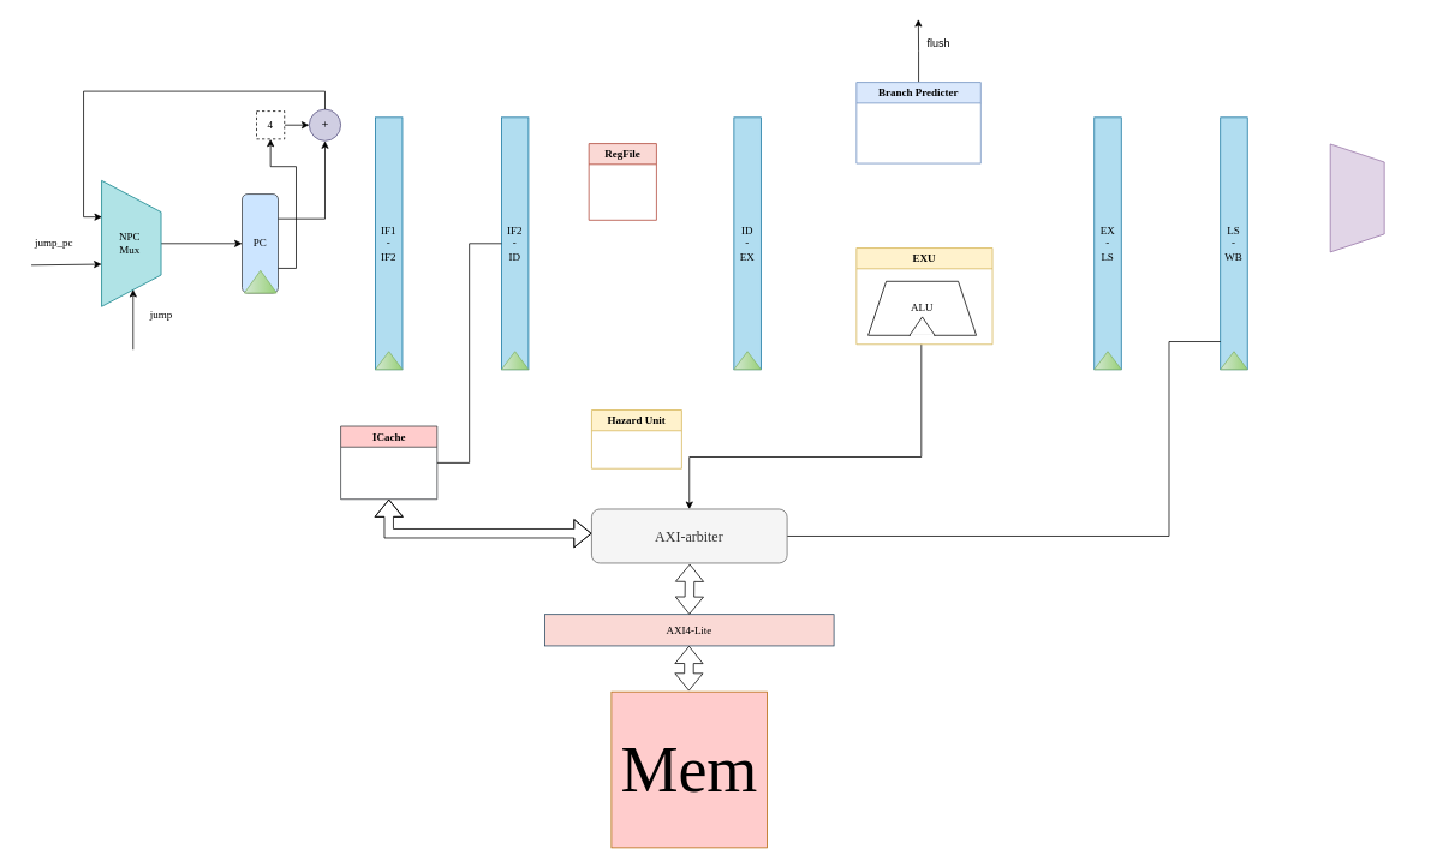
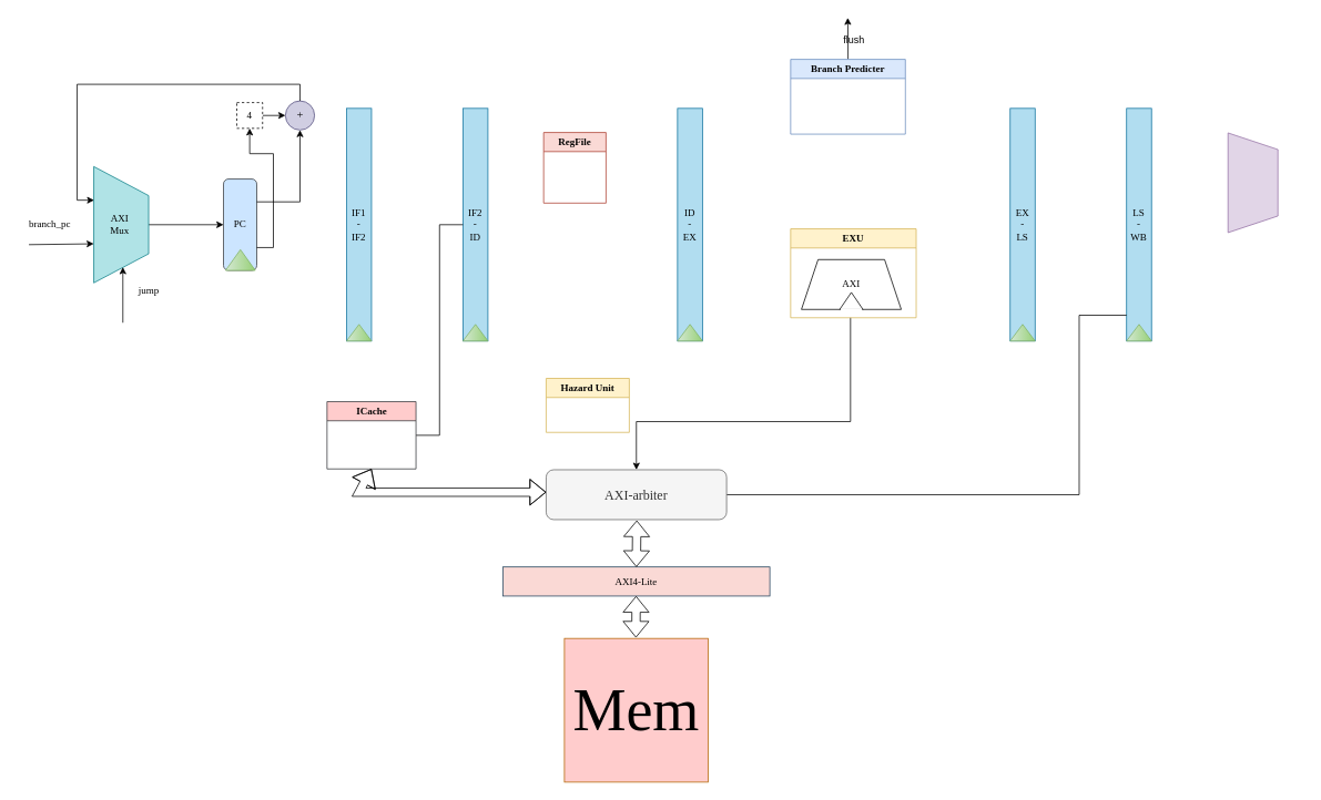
  <mxCell id="0" />
  <mxCell id="1" parent="0" />
  <mxCell id="2" value="IF1&lt;div&gt;-&lt;/div&gt;&lt;div&gt;IF2&lt;/div&gt;" style="rounded=0;whiteSpace=wrap;html=1;fillColor=#b1ddf0;strokeColor=#10739e;fontFamily=Comic Sans MS;" vertex="1" parent="1"><mxGeometry x="416" y="130" width="30" height="280" as="geometry" /></mxCell>
  <mxCell id="3" value="" style="triangle;whiteSpace=wrap;html=1;rotation=-90;fillColor=#d5e8d4;strokeColor=#82b366;gradientColor=#97d077;fontFamily=Comic Sans MS;" vertex="1" parent="1"><mxGeometry x="421" y="385" width="20" height="30" as="geometry" /></mxCell>
  <mxCell id="4" value="IF2&lt;div&gt;-&lt;/div&gt;&lt;div&gt;ID&lt;/div&gt;" style="rounded=0;whiteSpace=wrap;html=1;fillColor=#b1ddf0;strokeColor=#10739e;fontFamily=Comic Sans MS;" vertex="1" parent="1"><mxGeometry x="556" y="130" width="30" height="280" as="geometry" /></mxCell>
  <mxCell id="5" value="" style="triangle;whiteSpace=wrap;html=1;rotation=-90;fillColor=#d5e8d4;strokeColor=#82b366;gradientColor=#97d077;fontFamily=Comic Sans MS;" vertex="1" parent="1"><mxGeometry x="561" y="385" width="20" height="30" as="geometry" /></mxCell>
  <mxCell id="6" style="edgeStyle=orthogonalEdgeStyle;rounded=0;orthogonalLoop=1;jettySize=auto;html=1;entryX=0.5;entryY=0;entryDx=0;entryDy=0;fontFamily=Comic Sans MS;" edge="1" parent="1" target="41"><mxGeometry relative="1" as="geometry"><mxPoint x="1022" y="382" as="sourcePoint" /><Array as="points"><mxPoint x="1022" y="382" /><mxPoint x="1022" y="507" /><mxPoint x="765" y="507" /></Array></mxGeometry></mxCell>
  <mxCell id="7" value="ID&lt;div&gt;-&lt;/div&gt;&lt;div&gt;EX&lt;/div&gt;" style="rounded=0;whiteSpace=wrap;html=1;fillColor=#b1ddf0;strokeColor=#10739e;fontFamily=Comic Sans MS;" vertex="1" parent="1"><mxGeometry x="814" y="130" width="30" height="280" as="geometry" /></mxCell>
  <mxCell id="8" value="" style="triangle;whiteSpace=wrap;html=1;rotation=-90;fillColor=#d5e8d4;strokeColor=#82b366;gradientColor=#97d077;fontFamily=Comic Sans MS;" vertex="1" parent="1"><mxGeometry x="819" y="385" width="20" height="30" as="geometry" /></mxCell>
  <mxCell id="9" value="EX&lt;br&gt;&lt;div&gt;-&lt;/div&gt;&lt;div&gt;LS&lt;/div&gt;" style="rounded=0;whiteSpace=wrap;html=1;fillColor=#b1ddf0;strokeColor=#10739e;fontFamily=Comic Sans MS;" vertex="1" parent="1"><mxGeometry x="1214" y="130" width="30" height="280" as="geometry" /></mxCell>
  <mxCell id="10" value="" style="triangle;whiteSpace=wrap;html=1;rotation=-90;fillColor=#d5e8d4;strokeColor=#82b366;gradientColor=#97d077;fontFamily=Comic Sans MS;" vertex="1" parent="1"><mxGeometry x="1219" y="385" width="20" height="30" as="geometry" /></mxCell>
  <mxCell id="11" value="LS&lt;div&gt;-&lt;/div&gt;&lt;div&gt;WB&lt;/div&gt;" style="rounded=0;whiteSpace=wrap;html=1;fillColor=#b1ddf0;strokeColor=#10739e;fontFamily=Comic Sans MS;" vertex="1" parent="1"><mxGeometry x="1354" y="130" width="30" height="280" as="geometry" /></mxCell>
  <mxCell id="12" value="" style="triangle;whiteSpace=wrap;html=1;rotation=-90;fillColor=#d5e8d4;strokeColor=#82b366;gradientColor=#97d077;fontFamily=Comic Sans MS;" vertex="1" parent="1"><mxGeometry x="1359" y="385" width="20" height="30" as="geometry" /></mxCell>
  <mxCell id="13" style="edgeStyle=orthogonalEdgeStyle;rounded=0;orthogonalLoop=1;jettySize=auto;html=1;exitX=1;exitY=0.5;exitDx=0;exitDy=0;entryX=0;entryY=0.5;entryDx=0;entryDy=0;fontFamily=Comic Sans MS;endArrow=none;" edge="1" parent="1" source="14" target="4"><mxGeometry relative="1" as="geometry" /></mxCell>
- <mxCell id="14" value="ICache" style="swimlane;whiteSpace=wrap;html=1;fillColor=#ffcccc;strokeColor=#36393d;fontFamily=Comic Sans MS;" vertex="1" parent="1"><mxGeometry x="377.5" y="473" width="107" height="81" as="geometry" /></mxCell>
+ <mxCell id="14" value="ICache" style="swimlane;whiteSpace=wrap;html=1;fillColor=#ffcccc;strokeColor=#36393d;fontFamily=Comic Sans MS;" vertex="1" parent="1"><mxGeometry x="392.5" y="483" width="107" height="81" as="geometry" /></mxCell>
  <mxCell id="15" style="edgeStyle=orthogonalEdgeStyle;rounded=0;orthogonalLoop=1;jettySize=auto;html=1;exitX=1;exitY=0.5;exitDx=0;exitDy=0;exitPerimeter=0;entryX=0;entryY=0.5;entryDx=0;entryDy=0;fontFamily=Comic Sans MS;" edge="1" parent="1" source="16" target="20"><mxGeometry relative="1" as="geometry" /></mxCell>
  <mxCell id="16" value="" style="verticalLabelPosition=bottom;align=center;dashed=0;html=1;verticalAlign=top;shape=mxgraph.pid.piping.concentric_reducer;fillColor=#b0e3e6;strokeColor=#0e8088;fontFamily=Comic Sans MS;" vertex="1" parent="1"><mxGeometry x="112" y="200" width="66" height="140" as="geometry" /></mxCell>
- <mxCell id="17" value="NPC&lt;div&gt;Mux&lt;/div&gt;" style="text;html=1;align=center;verticalAlign=middle;resizable=0;points=[];autosize=1;strokeColor=none;fillColor=none;fontFamily=Comic Sans MS;" vertex="1" parent="1"><mxGeometry x="122" y="249.5" width="42" height="41" as="geometry" /></mxCell>
+ <mxCell id="17" value="AXI&lt;div&gt;Mux&lt;/div&gt;" style="text;html=1;align=center;verticalAlign=middle;resizable=0;points=[];autosize=1;strokeColor=none;fillColor=none;fontFamily=Comic Sans MS;" vertex="1" parent="1"><mxGeometry x="122" y="249.5" width="42" height="41" as="geometry" /></mxCell>
  <mxCell id="18" value="&lt;font style=&quot;font-size: 14px;&quot;&gt;+&lt;/font&gt;" style="ellipse;whiteSpace=wrap;html=1;aspect=fixed;fillColor=#d0cee2;strokeColor=#56517e;fontFamily=Comic Sans MS;" vertex="1" parent="1"><mxGeometry x="342.5" y="121" width="35" height="35" as="geometry" /></mxCell>
  <mxCell id="19" value="" style="group;fontFamily=Comic Sans MS;" vertex="1" connectable="0" parent="1"><mxGeometry x="268" y="215" width="40" height="110.005" as="geometry" /></mxCell>
  <mxCell id="20" value="PC" style="rounded=1;whiteSpace=wrap;html=1;fillColor=#cce5ff;strokeColor=#36393d;fontFamily=Comic Sans MS;" vertex="1" parent="19"><mxGeometry width="40" height="110" as="geometry" /></mxCell>
  <mxCell id="21" value="" style="triangle;whiteSpace=wrap;html=1;rotation=-90;fillColor=#d5e8d4;strokeColor=#82b366;gradientColor=#97d077;fontFamily=Comic Sans MS;" vertex="1" parent="19"><mxGeometry x="7.88" y="79.63" width="25" height="35.75" as="geometry" /></mxCell>
  <mxCell id="22" style="edgeStyle=orthogonalEdgeStyle;rounded=0;orthogonalLoop=1;jettySize=auto;html=1;exitX=1;exitY=0.25;exitDx=0;exitDy=0;entryX=0.5;entryY=1;entryDx=0;entryDy=0;fontFamily=Comic Sans MS;" edge="1" parent="1" source="20" target="18"><mxGeometry relative="1" as="geometry" /></mxCell>
  <mxCell id="23" style="edgeStyle=orthogonalEdgeStyle;rounded=0;orthogonalLoop=1;jettySize=auto;html=1;exitX=1;exitY=0.5;exitDx=0;exitDy=0;entryX=0;entryY=0.5;entryDx=0;entryDy=0;fontFamily=Comic Sans MS;" edge="1" parent="1" source="24" target="18"><mxGeometry relative="1" as="geometry" /></mxCell>
  <mxCell id="24" value="4" style="whiteSpace=wrap;html=1;aspect=fixed;fontFamily=Comic Sans MS;dashed=1;" vertex="1" parent="1"><mxGeometry x="284" y="123" width="31" height="31" as="geometry" /></mxCell>
  <mxCell id="25" style="edgeStyle=orthogonalEdgeStyle;rounded=0;orthogonalLoop=1;jettySize=auto;html=1;exitX=0.5;exitY=0;exitDx=0;exitDy=0;entryX=0.007;entryY=0.289;entryDx=0;entryDy=0;entryPerimeter=0;fontFamily=Comic Sans MS;" edge="1" parent="1" source="18" target="16"><mxGeometry relative="1" as="geometry" /></mxCell>
  <mxCell id="26" value="" style="endArrow=classic;html=1;rounded=0;fontFamily=Comic Sans MS;" edge="1" parent="1"><mxGeometry width="50" height="50" relative="1" as="geometry"><mxPoint x="34" y="294" as="sourcePoint" /><mxPoint x="112" y="293" as="targetPoint" /></mxGeometry></mxCell>
- <mxCell id="27" value="jump_pc" style="text;html=1;align=center;verticalAlign=middle;resizable=0;points=[];autosize=1;strokeColor=none;fillColor=none;fontFamily=Comic Sans MS;" vertex="1" parent="1"><mxGeometry x="20" y="257" width="77" height="26" as="geometry" /></mxCell>
+ <mxCell id="27" value="branch_pc" style="text;html=1;align=center;verticalAlign=middle;resizable=0;points=[];autosize=1;strokeColor=none;fillColor=none;fontFamily=Comic Sans MS;" vertex="1" parent="1"><mxGeometry x="20" y="257" width="77" height="26" as="geometry" /></mxCell>
  <mxCell id="28" value="" style="endArrow=classic;html=1;rounded=0;fontFamily=Comic Sans MS;" edge="1" parent="1"><mxGeometry width="50" height="50" relative="1" as="geometry"><mxPoint x="147" y="388" as="sourcePoint" /><mxPoint x="147" y="321" as="targetPoint" /></mxGeometry></mxCell>
  <mxCell id="29" value="jump" style="text;html=1;align=center;verticalAlign=middle;resizable=0;points=[];autosize=1;strokeColor=none;fillColor=none;fontFamily=Comic Sans MS;" vertex="1" parent="1"><mxGeometry x="155" y="336" width="45" height="26" as="geometry" /></mxCell>
  <mxCell id="30" style="edgeStyle=orthogonalEdgeStyle;rounded=0;orthogonalLoop=1;jettySize=auto;html=1;exitX=1;exitY=0.75;exitDx=0;exitDy=0;fontFamily=Comic Sans MS;" edge="1" parent="1" source="20" target="24"><mxGeometry relative="1" as="geometry" /></mxCell>
  <mxCell id="31" value="RegFile" style="swimlane;whiteSpace=wrap;html=1;fillColor=#fad9d5;strokeColor=#ae4132;fontFamily=Comic Sans MS;" vertex="1" parent="1"><mxGeometry x="653" y="159" width="75" height="85" as="geometry" /></mxCell>
  <mxCell id="32" style="edgeStyle=orthogonalEdgeStyle;rounded=0;orthogonalLoop=1;jettySize=auto;html=1;exitX=0.5;exitY=0;exitDx=0;exitDy=0;" edge="1" parent="1" source="33"><mxGeometry relative="1" as="geometry"><mxPoint x="1018.714" y="20.905" as="targetPoint" /></mxGeometry></mxCell>
- <mxCell id="33" value="Branch Predicter" style="swimlane;whiteSpace=wrap;html=1;fillColor=#dae8fc;strokeColor=#6c8ebf;gradientColor=none;fontFamily=Comic Sans MS;" vertex="1" parent="1"><mxGeometry x="950" y="91" width="138" height="90" as="geometry" /></mxCell>
+ <mxCell id="33" value="Branch Predicter" style="swimlane;whiteSpace=wrap;html=1;fillColor=#dae8fc;strokeColor=#6c8ebf;gradientColor=none;fontFamily=Comic Sans MS;" vertex="1" parent="1"><mxGeometry x="950" y="71" width="138" height="90" as="geometry" /></mxCell>
  <mxCell id="34" value="EXU" style="swimlane;whiteSpace=wrap;html=1;fillColor=#fff2cc;strokeColor=#d6b656;fontFamily=Comic Sans MS;" vertex="1" parent="1"><mxGeometry x="950" y="275" width="151" height="107" as="geometry" /></mxCell>
  <mxCell id="35" value="" style="group;fontFamily=Comic Sans MS;" vertex="1" connectable="0" parent="34"><mxGeometry x="13" y="37" width="120" height="63.75" as="geometry" /></mxCell>
- <mxCell id="36" value="ALU" style="shape=trapezoid;perimeter=trapezoidPerimeter;whiteSpace=wrap;html=1;fixedSize=1;fontFamily=Comic Sans MS;" vertex="1" parent="35"><mxGeometry width="120" height="60" as="geometry" /></mxCell>
+ <mxCell id="36" value="AXI" style="shape=trapezoid;perimeter=trapezoidPerimeter;whiteSpace=wrap;html=1;fixedSize=1;fontFamily=Comic Sans MS;" vertex="1" parent="35"><mxGeometry width="120" height="60" as="geometry" /></mxCell>
  <mxCell id="37" value="" style="triangle;whiteSpace=wrap;html=1;rotation=-90;fontFamily=Comic Sans MS;" vertex="1" parent="35"><mxGeometry x="49.75" y="35.75" width="20.5" height="28" as="geometry" /></mxCell>
  <mxCell id="38" value="" style="rounded=1;whiteSpace=wrap;html=1;strokeColor=none;arcSize=18;fontFamily=Comic Sans MS;" vertex="1" parent="35"><mxGeometry x="47" y="58.75" width="26" height="5" as="geometry" /></mxCell>
  <mxCell id="39" value="Hazard Unit" style="swimlane;whiteSpace=wrap;html=1;fillColor=#fff2cc;strokeColor=#d6b656;fontFamily=Comic Sans MS;" vertex="1" parent="1"><mxGeometry x="656" y="455" width="100" height="65" as="geometry" /></mxCell>
  <mxCell id="40" style="edgeStyle=orthogonalEdgeStyle;rounded=0;orthogonalLoop=1;jettySize=auto;html=1;exitX=1;exitY=0.5;exitDx=0;exitDy=0;endArrow=none;" edge="1" parent="1" source="41" target="11"><mxGeometry relative="1" as="geometry"><mxPoint x="1354" y="385" as="targetPoint" /><Array as="points"><mxPoint x="1297" y="595" /><mxPoint x="1297" y="379" /></Array></mxGeometry></mxCell>
  <mxCell id="41" value="&lt;font size=&quot;3&quot;&gt;AXI-arbiter&lt;/font&gt;" style="rounded=1;whiteSpace=wrap;html=1;fillColor=#f5f5f5;fontColor=#333333;strokeColor=#666666;fontFamily=Comic Sans MS;" vertex="1" parent="1"><mxGeometry x="656" y="565" width="217" height="60" as="geometry" /></mxCell>
  <mxCell id="42" value="&lt;font style=&quot;font-size: 72px;&quot;&gt;Mem&lt;/font&gt;" style="whiteSpace=wrap;html=1;aspect=fixed;fillColor=#ffcccc;strokeColor=#b46504;fontFamily=Comic Sans MS;" vertex="1" parent="1"><mxGeometry x="678" y="768" width="173" height="173" as="geometry" /></mxCell>
  <mxCell id="43" value="AXI4-Lite" style="rounded=0;whiteSpace=wrap;html=1;fillColor=#fad9d5;strokeColor=#23445d;fontFamily=Comic Sans MS;" vertex="1" parent="1"><mxGeometry x="604" y="682" width="321" height="35" as="geometry" /></mxCell>
  <mxCell id="44" value="" style="shape=flexArrow;endArrow=classic;startArrow=classic;html=1;rounded=0;exitX=0.5;exitY=0;exitDx=0;exitDy=0;fontFamily=Comic Sans MS;" edge="1" parent="1" source="43"><mxGeometry width="100" height="100" relative="1" as="geometry"><mxPoint x="665" y="726" as="sourcePoint" /><mxPoint x="765" y="626" as="targetPoint" /></mxGeometry></mxCell>
  <mxCell id="45" value="" style="shape=flexArrow;endArrow=classic;startArrow=classic;html=1;rounded=0;fontFamily=Comic Sans MS;" edge="1" parent="1"><mxGeometry width="100" height="100" relative="1" as="geometry"><mxPoint x="764" y="767" as="sourcePoint" /><mxPoint x="764.16" y="717" as="targetPoint" /></mxGeometry></mxCell>
  <mxCell id="46" value="" style="shape=flexArrow;endArrow=classic;startArrow=classic;html=1;rounded=0;exitX=0.5;exitY=1;exitDx=0;exitDy=0;" edge="1" parent="1" source="14"><mxGeometry width="100" height="100" relative="1" as="geometry"><mxPoint x="556" y="692" as="sourcePoint" /><mxPoint x="656" y="592" as="targetPoint" /><Array as="points"><mxPoint x="431" y="592" /></Array></mxGeometry></mxCell>
  <mxCell id="47" value="" style="shape=trapezoid;perimeter=trapezoidPerimeter;whiteSpace=wrap;html=1;fixedSize=1;rotation=90;fillColor=#e1d5e7;strokeColor=#9673a6;" vertex="1" parent="1"><mxGeometry x="1446" y="189.5" width="120" height="60" as="geometry" /></mxCell>
- <mxCell id="48" value="flush" style="text;html=1;align=center;verticalAlign=middle;resizable=0;points=[];autosize=1;strokeColor=none;fillColor=none;" vertex="1" parent="1"><mxGeometry x="1019" y="35" width="43" height="26" as="geometry" /></mxCell>
+ <mxCell id="48" value="flush" style="text;html=1;align=center;verticalAlign=middle;resizable=0;points=[];autosize=1;strokeColor=none;fillColor=none;" vertex="1" parent="1"><mxGeometry x="1004" y="35" width="43" height="26" as="geometry" /></mxCell>
